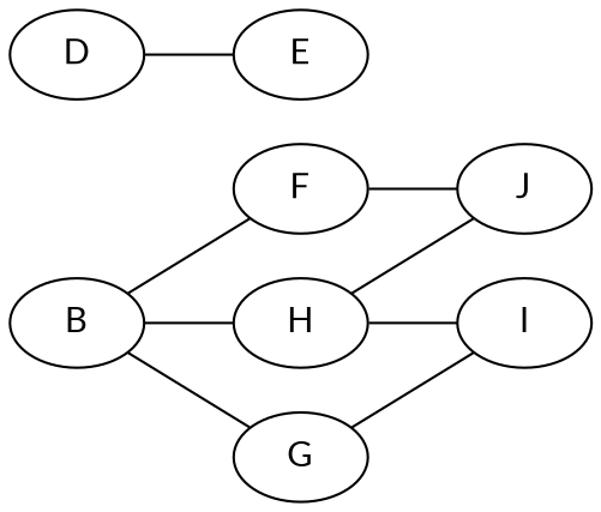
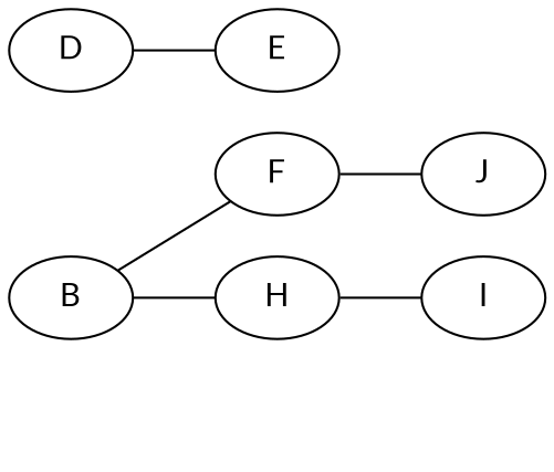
  strict graph {
    fontname=Lato
    rankdir=LR
    node [fontname=Lato]
    edge [fontname=Lato weight=4]
    B
    F
-   G
    H
    J
    I
    D
    E
    B -- F
-   B -- G [weight=9]
    B -- H [weight=6]
    F -- J [weight=9]
-   G -- I
-   H -- J
    H -- I [weight=10]
    D -- E [weight=8]
  }
